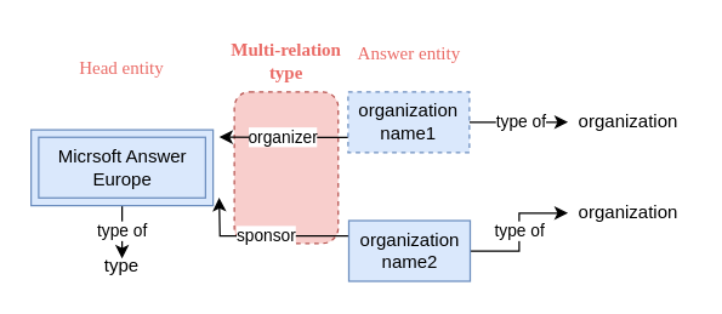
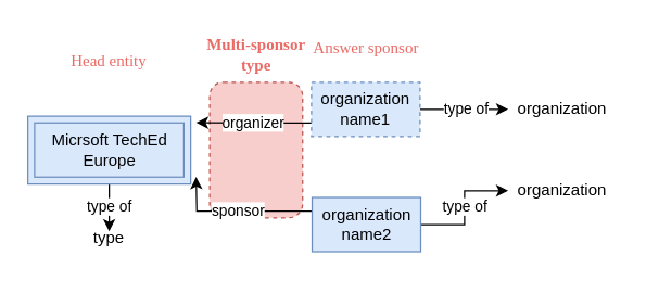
  <mxCell id="0" />
  <mxCell id="1" parent="0" />
  <mxCell id="2" value="" style="rounded=1;whiteSpace=wrap;html=1;dashed=1;strokeColor=#b85450;fillColor=#f8cecc;" vertex="1" parent="1"><mxGeometry x="154" y="60" width="68.5" height="100" as="geometry" /></mxCell>
  <mxCell id="3" value="type of" style="edgeStyle=orthogonalEdgeStyle;rounded=0;orthogonalLoop=1;jettySize=auto;html=1;exitX=0.5;exitY=1;exitDx=0;exitDy=0;exitPerimeter=0;startArrow=none;startFill=0;endArrow=classic;endFill=1;" parent="1" source="4" target="8" edge="1"><mxGeometry relative="1" as="geometry" /></mxCell>
  <mxCell id="4" value="" style="verticalLabelPosition=bottom;verticalAlign=top;html=1;shape=mxgraph.basic.frame;dx=10;whiteSpace=wrap;fillColor=#dae8fc;strokeColor=#6c8ebf;" parent="1" vertex="1"><mxGeometry x="20" y="85" width="120" height="50" as="geometry" /></mxCell>
- <mxCell id="5" value="Micrsoft Answer &lt;br&gt;Europe" style="text;html=1;align=center;verticalAlign=middle;resizable=0;points=[];autosize=1;strokeColor=#6c8ebf;fillColor=#dae8fc;" parent="1" vertex="1"><mxGeometry x="25" y="90" width="110" height="40" as="geometry" /></mxCell>
+ <mxCell id="5" value="Micrsoft TechEd &lt;br&gt;Europe" style="text;html=1;align=center;verticalAlign=middle;resizable=0;points=[];autosize=1;strokeColor=#6c8ebf;fillColor=#dae8fc;" parent="1" vertex="1"><mxGeometry x="25" y="90" width="110" height="40" as="geometry" /></mxCell>
  <mxCell id="6" value="Head entity" style="text;html=1;strokeColor=none;fillColor=none;align=center;verticalAlign=middle;whiteSpace=wrap;rounded=0;dashed=1;fontFamily=Times New Roman;fontColor=#EA6B66;" parent="1" vertex="1"><mxGeometry x="50" y="30" width="60" height="30" as="geometry" /></mxCell>
- <mxCell id="7" value="Answer entity" style="text;html=1;strokeColor=none;fillColor=none;align=center;verticalAlign=middle;whiteSpace=wrap;rounded=0;dashed=1;fontFamily=Times New Roman;fontColor=#EA6B66;" parent="1" vertex="1"><mxGeometry x="207" y="20" width="125" height="30" as="geometry" /></mxCell>
+ <mxCell id="7" value="Answer sponsor" style="text;html=1;strokeColor=none;fillColor=none;align=center;verticalAlign=middle;whiteSpace=wrap;rounded=0;dashed=1;fontFamily=Times New Roman;fontColor=#EA6B66;" parent="1" vertex="1"><mxGeometry x="207" y="20" width="125" height="30" as="geometry" /></mxCell>
  <mxCell id="8" value="type" style="text;html=1;strokeColor=none;fillColor=none;align=center;verticalAlign=middle;whiteSpace=wrap;rounded=0;" parent="1" vertex="1"><mxGeometry x="40" y="170" width="80" height="10" as="geometry" /></mxCell>
  <mxCell id="9" value="organizer" style="edgeStyle=orthogonalEdgeStyle;rounded=0;orthogonalLoop=1;jettySize=auto;html=1;exitX=0;exitY=0.75;exitDx=0;exitDy=0;" edge="1" parent="1" source="12"><mxGeometry relative="1" as="geometry"><mxPoint x="144" y="89.895" as="targetPoint" /></mxGeometry></mxCell>
  <mxCell id="10" style="edgeStyle=orthogonalEdgeStyle;rounded=0;orthogonalLoop=1;jettySize=auto;html=1;exitX=1;exitY=0.5;exitDx=0;exitDy=0;" edge="1" parent="1" source="12" target="13"><mxGeometry relative="1" as="geometry" /></mxCell>
  <mxCell id="11" value="type of" style="edgeLabel;html=1;align=center;verticalAlign=middle;resizable=0;points=[];" vertex="1" connectable="0" parent="10"><mxGeometry x="-0.213" y="1" relative="1" as="geometry"><mxPoint x="7" as="offset" /></mxGeometry></mxCell>
  <mxCell id="12" value="organization name1" style="rounded=0;whiteSpace=wrap;html=1;fillColor=#dae8fc;strokeColor=#6c8ebf;dashed=1;" parent="1" vertex="1"><mxGeometry x="229" y="60" width="80" height="40" as="geometry" /></mxCell>
  <mxCell id="13" value="organization" style="text;html=1;strokeColor=none;fillColor=none;align=center;verticalAlign=middle;whiteSpace=wrap;rounded=0;" parent="1" vertex="1"><mxGeometry x="374" y="75" width="80" height="10" as="geometry" /></mxCell>
  <mxCell id="14" value="sponsor" style="edgeStyle=orthogonalEdgeStyle;rounded=0;orthogonalLoop=1;jettySize=auto;html=1;exitX=0;exitY=0.25;exitDx=0;exitDy=0;" edge="1" parent="1" source="16"><mxGeometry relative="1" as="geometry"><mxPoint x="144" y="129.895" as="targetPoint" /></mxGeometry></mxCell>
  <mxCell id="15" value="type of" style="edgeStyle=orthogonalEdgeStyle;rounded=0;orthogonalLoop=1;jettySize=auto;html=1;exitX=1;exitY=0.5;exitDx=0;exitDy=0;entryX=0;entryY=0.5;entryDx=0;entryDy=0;" edge="1" parent="1" source="16" target="17"><mxGeometry relative="1" as="geometry" /></mxCell>
  <mxCell id="16" value="organization name2" style="rounded=0;whiteSpace=wrap;html=1;fillColor=#dae8fc;strokeColor=#6c8ebf;" parent="1" vertex="1"><mxGeometry x="229.5" y="145" width="80" height="40" as="geometry" /></mxCell>
  <mxCell id="17" value="organization" style="text;html=1;strokeColor=none;fillColor=none;align=center;verticalAlign=middle;whiteSpace=wrap;rounded=0;" parent="1" vertex="1"><mxGeometry x="374" y="135" width="80" height="10" as="geometry" /></mxCell>
- <mxCell id="18" value="&lt;b&gt;Multi-relation&lt;br&gt;type&lt;/b&gt;" style="text;html=1;strokeColor=none;fillColor=none;align=center;verticalAlign=middle;whiteSpace=wrap;rounded=0;dashed=1;fontFamily=Times New Roman;fontColor=#EA6B66;" parent="1" vertex="1"><mxGeometry x="125.75" y="25" width="125" height="30" as="geometry" /></mxCell>
+ <mxCell id="18" value="&lt;b&gt;Multi-sponsor&lt;br&gt;type&lt;/b&gt;" style="text;html=1;strokeColor=none;fillColor=none;align=center;verticalAlign=middle;whiteSpace=wrap;rounded=0;dashed=1;fontFamily=Times New Roman;fontColor=#EA6B66;" parent="1" vertex="1"><mxGeometry x="125.75" y="25" width="125" height="30" as="geometry" /></mxCell>
